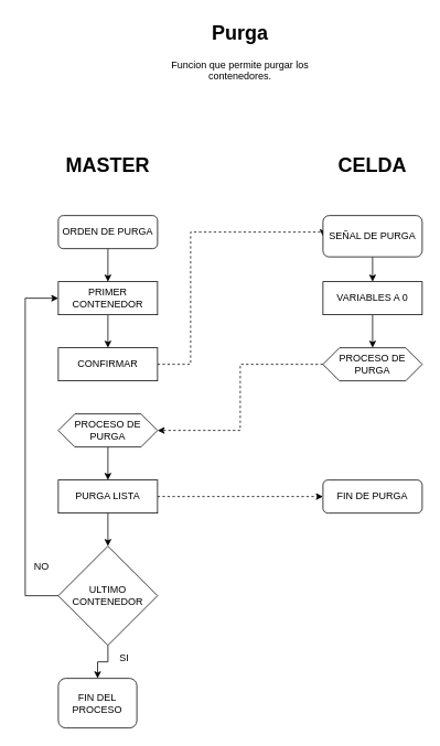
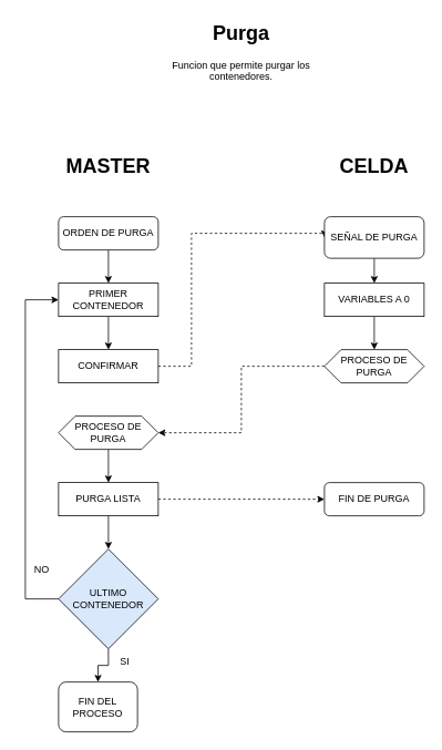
  <mxCell id="0" />
  <mxCell id="1" parent="0" />
  <mxCell id="2" value="&lt;h1&gt;Purga&lt;/h1&gt;&lt;p&gt;Funcion que permite purgar los contenedores.&lt;/p&gt;" style="text;html=1;strokeColor=none;fillColor=none;spacing=5;spacingTop=-20;whiteSpace=wrap;overflow=hidden;rounded=0;align=center;" parent="1" vertex="1"><mxGeometry x="190" y="20" width="200" height="120" as="geometry" /></mxCell>
  <mxCell id="3" value="&lt;span style=&quot;font-size: 24px;&quot;&gt;&lt;b&gt;MASTER&lt;/b&gt;&lt;/span&gt;" style="text;html=1;strokeColor=none;fillColor=none;align=center;verticalAlign=middle;whiteSpace=wrap;rounded=0;" vertex="1" parent="1"><mxGeometry x="70" y="180" width="120" height="40" as="geometry" /></mxCell>
  <mxCell id="4" value="&lt;span style=&quot;font-size: 24px;&quot;&gt;&lt;b&gt;CELDA&lt;/b&gt;&lt;/span&gt;" style="text;html=1;strokeColor=none;fillColor=none;align=center;verticalAlign=middle;whiteSpace=wrap;rounded=0;" vertex="1" parent="1"><mxGeometry x="390" y="180" width="120" height="40" as="geometry" /></mxCell>
  <mxCell id="5" style="edgeStyle=orthogonalEdgeStyle;rounded=0;orthogonalLoop=1;jettySize=auto;html=1;entryX=0.5;entryY=0;entryDx=0;entryDy=0;" edge="1" parent="1" source="6" target="8"><mxGeometry relative="1" as="geometry" /></mxCell>
  <mxCell id="6" value="ORDEN DE PURGA" style="rounded=1;whiteSpace=wrap;html=1;" vertex="1" parent="1"><mxGeometry x="70" y="260" width="120" height="40" as="geometry" /></mxCell>
  <mxCell id="7" value="" style="edgeStyle=orthogonalEdgeStyle;rounded=0;orthogonalLoop=1;jettySize=auto;html=1;" edge="1" parent="1" source="8" target="10"><mxGeometry relative="1" as="geometry" /></mxCell>
  <mxCell id="8" value="PRIMER CONTENEDOR" style="rounded=0;whiteSpace=wrap;html=1;" vertex="1" parent="1"><mxGeometry x="70" y="340" width="120" height="40" as="geometry" /></mxCell>
  <mxCell id="9" style="edgeStyle=orthogonalEdgeStyle;rounded=0;orthogonalLoop=1;jettySize=auto;html=1;entryX=0;entryY=0.5;entryDx=0;entryDy=0;dashed=1;" edge="1" parent="1" source="10" target="12"><mxGeometry relative="1" as="geometry"><Array as="points"><mxPoint x="230" y="440" /><mxPoint x="230" y="280" /></Array></mxGeometry></mxCell>
  <mxCell id="10" value="CONFIRMAR" style="rounded=0;whiteSpace=wrap;html=1;" vertex="1" parent="1"><mxGeometry x="70" y="420" width="120" height="40" as="geometry" /></mxCell>
  <mxCell id="11" value="" style="edgeStyle=orthogonalEdgeStyle;rounded=0;orthogonalLoop=1;jettySize=auto;html=1;" edge="1" parent="1" source="12"><mxGeometry relative="1" as="geometry"><mxPoint x="450" y="340" as="targetPoint" /></mxGeometry></mxCell>
  <mxCell id="12" value="SEÑAL DE PURGA" style="rounded=1;whiteSpace=wrap;html=1;" vertex="1" parent="1"><mxGeometry x="390" y="260" width="120" height="50" as="geometry" /></mxCell>
  <mxCell id="13" value="" style="edgeStyle=orthogonalEdgeStyle;rounded=0;orthogonalLoop=1;jettySize=auto;html=1;exitX=0.5;exitY=1;exitDx=0;exitDy=0;" edge="1" parent="1" source="27" target="15"><mxGeometry relative="1" as="geometry"><mxPoint x="450" y="460" as="sourcePoint" /></mxGeometry></mxCell>
  <mxCell id="14" style="edgeStyle=orthogonalEdgeStyle;rounded=0;orthogonalLoop=1;jettySize=auto;html=1;dashed=1;" edge="1" parent="1" source="15" target="17"><mxGeometry relative="1" as="geometry"><Array as="points"><mxPoint x="290" y="440" /><mxPoint x="290" y="520" /></Array></mxGeometry></mxCell>
  <mxCell id="15" value="PROCESO DE PURGA" style="shape=hexagon;perimeter=hexagonPerimeter2;whiteSpace=wrap;html=1;fixedSize=1;" vertex="1" parent="1"><mxGeometry x="390" y="420" width="120" height="40" as="geometry" /></mxCell>
  <mxCell id="16" value="" style="edgeStyle=orthogonalEdgeStyle;rounded=0;orthogonalLoop=1;jettySize=auto;html=1;" edge="1" parent="1" source="17" target="19"><mxGeometry relative="1" as="geometry" /></mxCell>
  <mxCell id="17" value="PROCESO DE PURGA" style="shape=hexagon;perimeter=hexagonPerimeter2;whiteSpace=wrap;html=1;fixedSize=1;" vertex="1" parent="1"><mxGeometry x="70" y="500" width="120" height="40" as="geometry" /></mxCell>
  <mxCell id="18" style="edgeStyle=orthogonalEdgeStyle;rounded=0;orthogonalLoop=1;jettySize=auto;html=1;entryX=0;entryY=0.25;entryDx=0;entryDy=0;dashed=1;" edge="1" parent="1" source="19"><mxGeometry relative="1" as="geometry"><mxPoint x="390" y="600" as="targetPoint" /></mxGeometry></mxCell>
  <mxCell id="19" value="PURGA LISTA" style="rounded=0;whiteSpace=wrap;html=1;" vertex="1" parent="1"><mxGeometry x="70" y="580" width="120" height="40" as="geometry" /></mxCell>
  <mxCell id="20" value="" style="edgeStyle=orthogonalEdgeStyle;rounded=0;orthogonalLoop=1;jettySize=auto;html=1;exitX=0.5;exitY=1;exitDx=0;exitDy=0;" edge="1" parent="1" source="19" target="23"><mxGeometry relative="1" as="geometry"><mxPoint x="130" y="700" as="sourcePoint" /></mxGeometry></mxCell>
  <mxCell id="21" style="edgeStyle=orthogonalEdgeStyle;rounded=0;orthogonalLoop=1;jettySize=auto;html=1;entryX=0;entryY=0.5;entryDx=0;entryDy=0;" edge="1" parent="1" source="23" target="8"><mxGeometry relative="1" as="geometry"><mxPoint x="30" y="360" as="targetPoint" /><Array as="points"><mxPoint x="30" y="720" /><mxPoint x="30" y="360" /></Array></mxGeometry></mxCell>
  <mxCell id="22" value="" style="edgeStyle=orthogonalEdgeStyle;rounded=0;orthogonalLoop=1;jettySize=auto;html=1;" edge="1" parent="1" source="23" target="24"><mxGeometry relative="1" as="geometry" /></mxCell>
- <mxCell id="23" value="ULTIMO CONTENEDOR" style="rhombus;whiteSpace=wrap;html=1;" vertex="1" parent="1"><mxGeometry x="70" y="660" width="120" height="120" as="geometry" /></mxCell>
+ <mxCell id="23" value="ULTIMO CONTENEDOR" style="rhombus;whiteSpace=wrap;html=1;fillColor=#dae8fc;" vertex="1" parent="1"><mxGeometry x="70" y="660" width="120" height="120" as="geometry" /></mxCell>
  <mxCell id="24" value="FIN DEL PROCESO" style="rounded=1;whiteSpace=wrap;html=1;" vertex="1" parent="1"><mxGeometry x="70" y="820" width="95" height="60" as="geometry" /></mxCell>
  <mxCell id="25" value="SI" style="text;html=1;strokeColor=none;fillColor=none;align=center;verticalAlign=middle;whiteSpace=wrap;rounded=0;" vertex="1" parent="1"><mxGeometry x="120" y="780" width="60" height="30" as="geometry" /></mxCell>
  <mxCell id="26" value="NO" style="text;html=1;strokeColor=none;fillColor=none;align=center;verticalAlign=middle;whiteSpace=wrap;rounded=0;" vertex="1" parent="1"><mxGeometry x="20" y="670" width="60" height="30" as="geometry" /></mxCell>
  <mxCell id="27" value="VARIABLES A 0" style="rounded=0;whiteSpace=wrap;html=1;" vertex="1" parent="1"><mxGeometry x="390" y="340" width="120" height="40" as="geometry" /></mxCell>
  <mxCell id="28" value="FIN DE PURGA" style="rounded=1;whiteSpace=wrap;html=1;" vertex="1" parent="1"><mxGeometry x="390" y="580" width="120" height="40" as="geometry" /></mxCell>
